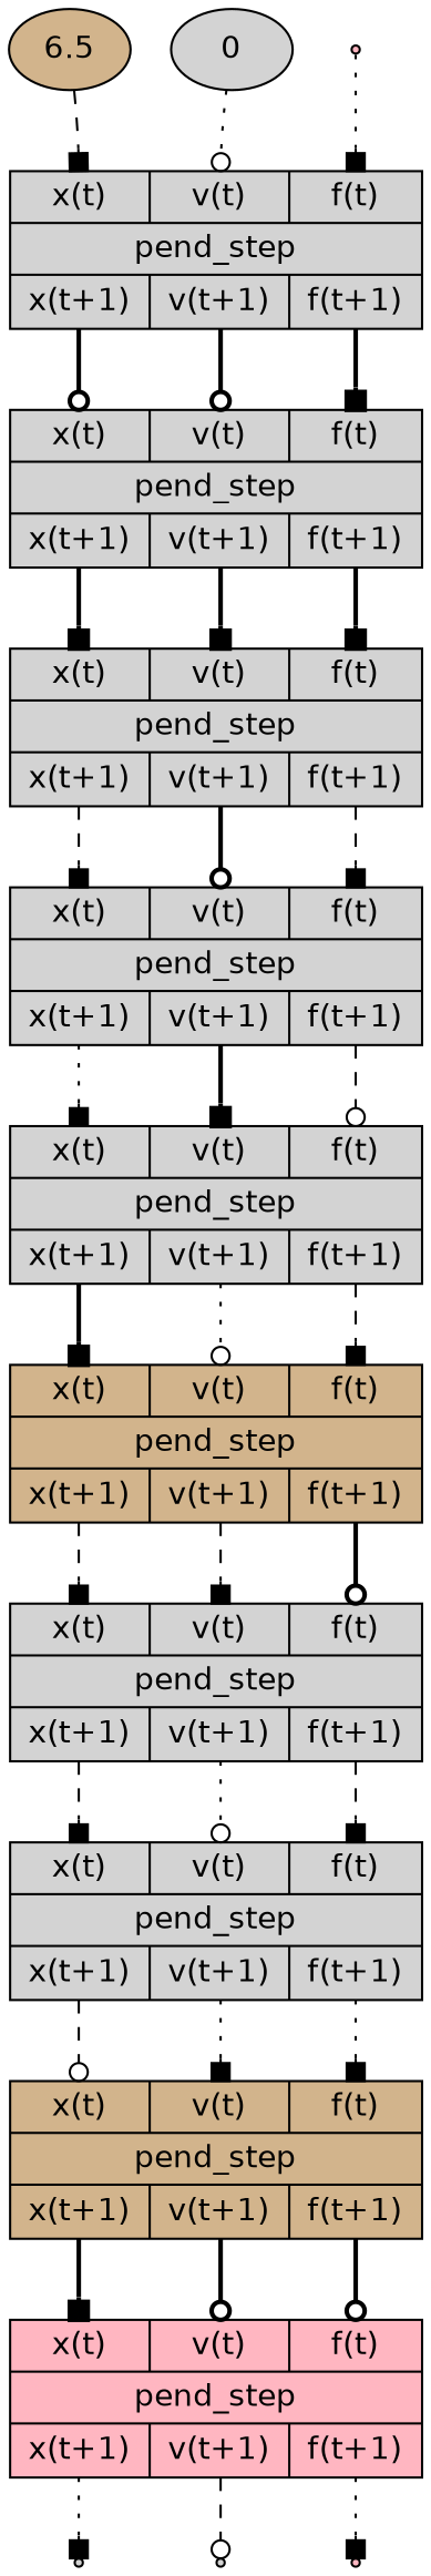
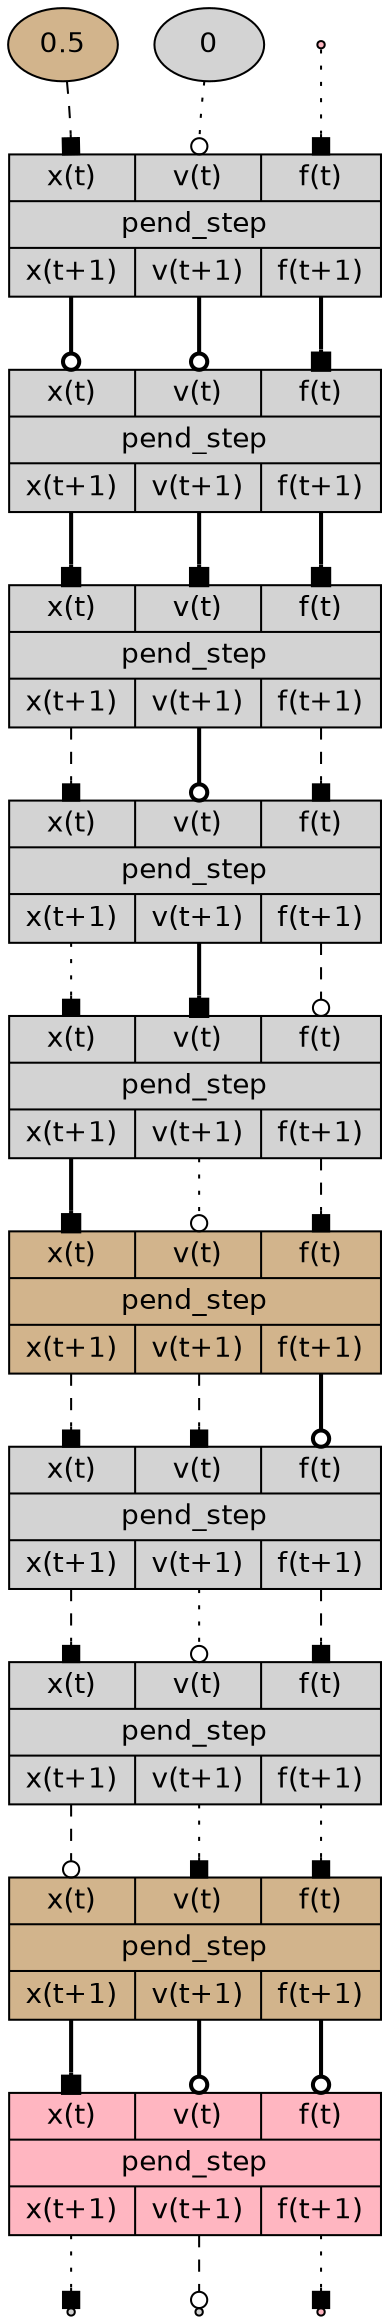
  digraph {
    fontname="DejaVu Sans"
    node [style=filled fillcolor=lightgrey fontname="DejaVu Sans" shape=record]
    edge [headport="x(t)" style=bold arrowhead=box fontname="DejaVu Sans" tailport="x(t+1)"]
-   n1 [label=6.5 fillcolor=tan shape=""]
+   n1 [label=0.5 fillcolor=tan shape=""]
    n2 [label="{ {<x(t)> x(t) | <v(t)> v(t) | <f(t)> f(t)} | pend_step | {<x(t+1)> x(t+1)|<v(t+1)> v(t+1)|<f(t+1)> f(t+1)} }"]
    n3 [label=0 shape=""]
    243858446 [shape=point fillcolor=lightpink]
    n5 [label="{ {<x(t)> x(t) | <v(t)> v(t) | <f(t)> f(t)} | pend_step | {<x(t+1)> x(t+1)|<v(t+1)> v(t+1)|<f(t+1)> f(t+1)} }"]
    n6 [label="{ {<x(t)> x(t) | <v(t)> v(t) | <f(t)> f(t)} | pend_step | {<x(t+1)> x(t+1)|<v(t+1)> v(t+1)|<f(t+1)> f(t+1)} }"]
    n7 [label="{ {<x(t)> x(t) | <v(t)> v(t) | <f(t)> f(t)} | pend_step | {<x(t+1)> x(t+1)|<v(t+1)> v(t+1)|<f(t+1)> f(t+1)} }"]
    n8 [label="{ {<x(t)> x(t) | <v(t)> v(t) | <f(t)> f(t)} | pend_step | {<x(t+1)> x(t+1)|<v(t+1)> v(t+1)|<f(t+1)> f(t+1)} }"]
    n9 [label="{ {<x(t)> x(t) | <v(t)> v(t) | <f(t)> f(t)} | pend_step | {<x(t+1)> x(t+1)|<v(t+1)> v(t+1)|<f(t+1)> f(t+1)} }" fillcolor=tan]
    n10 [label="{ {<x(t)> x(t) | <v(t)> v(t) | <f(t)> f(t)} | pend_step | {<x(t+1)> x(t+1)|<v(t+1)> v(t+1)|<f(t+1)> f(t+1)} }"]
    n11 [label="{ {<x(t)> x(t) | <v(t)> v(t) | <f(t)> f(t)} | pend_step | {<x(t+1)> x(t+1)|<v(t+1)> v(t+1)|<f(t+1)> f(t+1)} }"]
    n12 [label="{ {<x(t)> x(t) | <v(t)> v(t) | <f(t)> f(t)} | pend_step | {<x(t+1)> x(t+1)|<v(t+1)> v(t+1)|<f(t+1)> f(t+1)} }" fillcolor=tan]
    n13 [label="{ {<x(t)> x(t) | <v(t)> v(t) | <f(t)> f(t)} | pend_step | {<x(t+1)> x(t+1)|<v(t+1)> v(t+1)|<f(t+1)> f(t+1)} }" fillcolor=lightpink]
    845413898 [shape=point]
    99018735 [shape=point]
    631943839 [shape=point fillcolor=lightpink]
    n1 -> n2 [style=dashed tailport=""]
    n2 -> n5 [arrowhead=odot]
    n2 -> n5 [headport="v(t)" tailport="v(t+1)" arrowhead=odot]
    n2 -> n5 [headport="f(t)" tailport="f(t+1)"]
    n3 -> n2 [headport="v(t)" style=dotted arrowhead=odot tailport=""]
    243858446 -> n2 [headport="f(t)" style=dotted tailport=""]
    n5 -> n6
    n5 -> n6 [headport="v(t)" tailport="v(t+1)"]
    n5 -> n6 [headport="f(t)" tailport="f(t+1)"]
    n6 -> n7 [style=dashed]
    n6 -> n7 [headport="v(t)" tailport="v(t+1)" arrowhead=odot]
    n6 -> n7 [headport="f(t)" tailport="f(t+1)" style=dashed]
    n7 -> n8 [style=dotted]
    n7 -> n8 [headport="v(t)" tailport="v(t+1)"]
    n7 -> n8 [headport="f(t)" tailport="f(t+1)" style=dashed arrowhead=odot]
    n8 -> n9
    n8 -> n9 [headport="v(t)" tailport="v(t+1)" style=dotted arrowhead=odot]
    n8 -> n9 [headport="f(t)" tailport="f(t+1)" style=dashed]
    n9 -> n10 [style=dashed]
    n9 -> n10 [headport="v(t)" tailport="v(t+1)" style=dashed]
    n9 -> n10 [headport="f(t)" tailport="f(t+1)" arrowhead=odot]
    n10 -> n11 [style=dashed]
    n10 -> n11 [headport="v(t)" tailport="v(t+1)" style=dotted arrowhead=odot]
    n10 -> n11 [headport="f(t)" tailport="f(t+1)" style=dashed]
    n11 -> n12 [style=dashed arrowhead=odot]
    n11 -> n12 [headport="v(t)" tailport="v(t+1)" style=dotted]
    n11 -> n12 [headport="f(t)" tailport="f(t+1)" style=dotted]
    n12 -> n13
    n12 -> n13 [headport="v(t)" tailport="v(t+1)" arrowhead=odot]
    n12 -> n13 [headport="f(t)" tailport="f(t+1)" arrowhead=odot]
    n13 -> 845413898 [style=dotted headport=""]
    n13 -> 99018735 [tailport="v(t+1)" style=dashed arrowhead=odot headport=""]
    n13 -> 631943839 [tailport="f(t+1)" style=dotted headport=""]
  }
